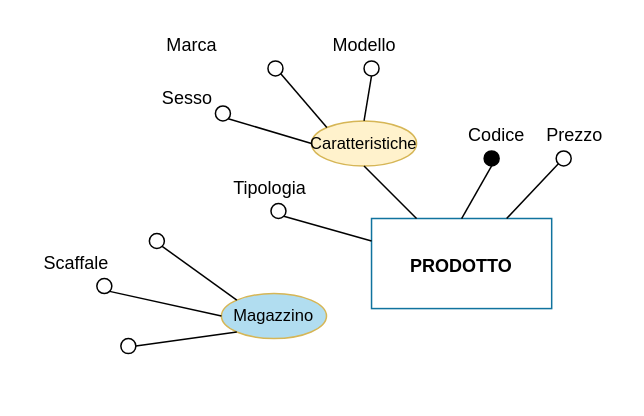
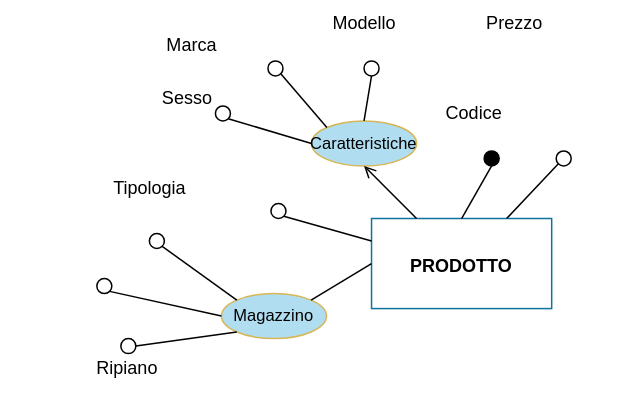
  <mxCell id="0" />
  <mxCell id="1" parent="0" />
  <mxCell id="2" value="&lt;b&gt;&lt;font style=&quot;font-size: 12px&quot;&gt;PRODOTTO&lt;/font&gt;&lt;/b&gt;" style="whiteSpace=wrap;html=1;align=center;fontSize=15;fillColor=#ffffff;strokeColor=#10739e;" parent="1" vertex="1"><mxGeometry x="247" y="145" width="120" height="60" as="geometry" /></mxCell>
  <mxCell id="3" value="" style="ellipse;whiteSpace=wrap;html=1;align=center;fontSize=15;fillColor=#FFFFFF;" parent="1" vertex="1"><mxGeometry x="370" y="100" width="10" height="10" as="geometry" /></mxCell>
- <mxCell id="4" value="Prezzo" style="text;html=1;align=center;verticalAlign=middle;resizable=0;points=[];autosize=1;" parent="1" vertex="1"><mxGeometry x="357" y="80" width="50" height="20" as="geometry" /></mxCell>
- <mxCell id="5" value="Codice" style="text;html=1;align=center;verticalAlign=middle;resizable=0;points=[];autosize=1;" parent="1" vertex="1"><mxGeometry x="305" y="80" width="50" height="20" as="geometry" /></mxCell>
+ <mxCell id="4" value="Prezzo" style="text;html=1;align=center;verticalAlign=middle;resizable=0;points=[];autosize=1;" parent="1" vertex="1"><mxGeometry x="317" y="5" width="50" height="20" as="geometry" /></mxCell>
+ <mxCell id="5" value="Codice" style="text;html=1;align=center;verticalAlign=middle;resizable=0;points=[];autosize=1;" parent="1" vertex="1"><mxGeometry x="290" y="65" width="50" height="20" as="geometry" /></mxCell>
  <mxCell id="6" value="" style="endArrow=none;html=1;rounded=0;exitX=0.75;exitY=0;exitDx=0;exitDy=0;entryX=0;entryY=1;entryDx=0;entryDy=0;" parent="1" source="2" target="3" edge="1"><mxGeometry relative="1" as="geometry"><mxPoint x="340" y="20" as="sourcePoint" /><mxPoint x="500" y="20" as="targetPoint" /></mxGeometry></mxCell>
  <mxCell id="7" value="" style="ellipse;whiteSpace=wrap;html=1;align=center;fontSize=15;fillColor=#000000;" parent="1" vertex="1"><mxGeometry x="322" y="100" width="10" height="10" as="geometry" /></mxCell>
  <mxCell id="8" value="" style="endArrow=none;html=1;rounded=0;exitX=0.5;exitY=0;exitDx=0;exitDy=0;entryX=0.5;entryY=1;entryDx=0;entryDy=0;" parent="1" source="2" target="7" edge="1"><mxGeometry relative="1" as="geometry"><mxPoint x="325" y="140" as="sourcePoint" /><mxPoint x="480" y="45" as="targetPoint" /></mxGeometry></mxCell>
- <mxCell id="9" value="&lt;font style=&quot;font-size: 11px&quot;&gt;Caratteristiche&lt;/font&gt;" style="ellipse;whiteSpace=wrap;html=1;align=center;fontSize=12;fillColor=#fff2cc;strokeColor=#d6b656;" parent="1" vertex="1"><mxGeometry x="207" y="80" width="70" height="30" as="geometry" /></mxCell>
+ <mxCell id="9" value="&lt;font style=&quot;font-size: 11px&quot;&gt;Caratteristiche&lt;/font&gt;" style="ellipse;whiteSpace=wrap;html=1;align=center;fontSize=12;fillColor=#b1ddf0;strokeColor=#d6b656;" parent="1" vertex="1"><mxGeometry x="207" y="80" width="70" height="30" as="geometry" /></mxCell>
  <mxCell id="10" value="Marca" style="text;html=1;align=center;verticalAlign=middle;resizable=0;points=[];autosize=1;" parent="1" vertex="1"><mxGeometry x="102" y="20" width="50" height="20" as="geometry" /></mxCell>
- <mxCell id="11" value="Modello" style="text;html=1;align=center;verticalAlign=middle;resizable=0;points=[];autosize=1;" parent="1" vertex="1"><mxGeometry x="212" y="20" width="60" height="20" as="geometry" /></mxCell>
+ <mxCell id="11" value="Modello" style="text;html=1;align=center;verticalAlign=middle;resizable=0;points=[];autosize=1;" parent="1" vertex="1"><mxGeometry x="212" y="5" width="60" height="20" as="geometry" /></mxCell>
  <mxCell id="12" value="" style="ellipse;whiteSpace=wrap;html=1;align=center;fontSize=15;fillColor=#FFFFFF;" parent="1" vertex="1"><mxGeometry x="143" y="70" width="10" height="10" as="geometry" /></mxCell>
  <mxCell id="13" value="" style="ellipse;whiteSpace=wrap;html=1;align=center;fontSize=15;fillColor=#FFFFFF;" parent="1" vertex="1"><mxGeometry x="242" y="40" width="10" height="10" as="geometry" /></mxCell>
- <mxCell id="14" value="" style="endArrow=none;html=1;rounded=0;entryX=0.5;entryY=1;entryDx=0;entryDy=0;exitX=0.25;exitY=0;exitDx=0;exitDy=0;" parent="1" source="2" target="9" edge="1"><mxGeometry relative="1" as="geometry"><mxPoint x="277" y="115" as="sourcePoint" /><mxPoint x="307" y="115" as="targetPoint" /></mxGeometry></mxCell>
+ <mxCell id="14" value="" style="endArrow=open;html=1;rounded=0;entryX=0.5;entryY=1;entryDx=0;entryDy=0;exitX=0.25;exitY=0;exitDx=0;exitDy=0;" parent="1" source="2" target="9" edge="1"><mxGeometry relative="1" as="geometry"><mxPoint x="277" y="115" as="sourcePoint" /><mxPoint x="307" y="115" as="targetPoint" /></mxGeometry></mxCell>
  <mxCell id="15" value="" style="endArrow=none;html=1;rounded=0;exitX=0.5;exitY=0;exitDx=0;exitDy=0;entryX=0.5;entryY=1;entryDx=0;entryDy=0;" parent="1" source="9" target="13" edge="1"><mxGeometry relative="1" as="geometry"><mxPoint x="224" y="105" as="sourcePoint" /><mxPoint x="384" y="105" as="targetPoint" /></mxGeometry></mxCell>
  <mxCell id="16" value="" style="endArrow=none;html=1;rounded=0;exitX=0;exitY=0.5;exitDx=0;exitDy=0;entryX=1;entryY=1;entryDx=0;entryDy=0;" parent="1" source="9" target="12" edge="1"><mxGeometry relative="1" as="geometry"><mxPoint x="224" y="105" as="sourcePoint" /><mxPoint x="170" y="75" as="targetPoint" /></mxGeometry></mxCell>
  <mxCell id="17" value="Sesso" style="text;html=1;align=center;verticalAlign=middle;resizable=0;points=[];autosize=1;" parent="1" vertex="1"><mxGeometry x="99" y="55" width="50" height="20" as="geometry" /></mxCell>
  <mxCell id="18" value="" style="ellipse;whiteSpace=wrap;html=1;align=center;fontSize=15;fillColor=#FFFFFF;" parent="1" vertex="1"><mxGeometry x="178" y="40" width="10" height="10" as="geometry" /></mxCell>
  <mxCell id="19" value="" style="endArrow=none;html=1;rounded=0;exitX=0;exitY=0;exitDx=0;exitDy=0;entryX=1;entryY=1;entryDx=0;entryDy=0;" parent="1" source="9" target="18" edge="1"><mxGeometry relative="1" as="geometry"><mxPoint x="290" y="225" as="sourcePoint" /><mxPoint x="210" y="55" as="targetPoint" /></mxGeometry></mxCell>
  <mxCell id="20" value="&lt;span style=&quot;font-size: 11px&quot;&gt;Magazzino&lt;/span&gt;" style="ellipse;whiteSpace=wrap;html=1;align=center;fontSize=12;fillColor=#b1ddf0;strokeColor=#d6b656;" parent="1" vertex="1"><mxGeometry x="147" y="195" width="70" height="30" as="geometry" /></mxCell>
+ <mxCell id="21" value="" style="endArrow=none;html=1;rounded=0;entryX=1;entryY=0;entryDx=0;entryDy=0;exitX=0;exitY=0.5;exitDx=0;exitDy=0;" parent="1" source="2" target="20" edge="1"><mxGeometry relative="1" as="geometry"><mxPoint x="287" y="155" as="sourcePoint" /><mxPoint x="252" y="120" as="targetPoint" /></mxGeometry></mxCell>
  <mxCell id="22" value="" style="ellipse;whiteSpace=wrap;html=1;align=center;fontSize=15;fillColor=#FFFFFF;" parent="1" vertex="1"><mxGeometry x="80" y="225" width="10" height="10" as="geometry" /></mxCell>
- <mxCell id="24" value="Scaffale" style="text;html=1;align=center;verticalAlign=middle;resizable=0;points=[];autosize=1;" parent="1" vertex="1"><mxGeometry x="20" y="165" width="60" height="20" as="geometry" /></mxCell>
+ <mxCell id="23" value="Ripiano" style="text;html=1;align=center;verticalAlign=middle;resizable=0;points=[];autosize=1;" parent="1" vertex="1"><mxGeometry x="54" y="235" width="60" height="20" as="geometry" /></mxCell>
  <mxCell id="25" value="" style="ellipse;whiteSpace=wrap;html=1;align=center;fontSize=15;fillColor=#FFFFFF;" parent="1" vertex="1"><mxGeometry x="64" y="185" width="10" height="10" as="geometry" /></mxCell>
  <mxCell id="26" value="" style="endArrow=none;html=1;rounded=0;exitX=0;exitY=0.5;exitDx=0;exitDy=0;entryX=1;entryY=1;entryDx=0;entryDy=0;" parent="1" source="20" target="25" edge="1"><mxGeometry relative="1" as="geometry"><mxPoint x="128" y="210" as="sourcePoint" /><mxPoint x="91" y="190" as="targetPoint" /></mxGeometry></mxCell>
  <mxCell id="27" value="" style="ellipse;whiteSpace=wrap;html=1;align=center;fontSize=15;fillColor=#FFFFFF;" parent="1" vertex="1"><mxGeometry x="99" y="155" width="10" height="10" as="geometry" /></mxCell>
  <mxCell id="28" value="" style="endArrow=none;html=1;rounded=0;exitX=0;exitY=0;exitDx=0;exitDy=0;entryX=1;entryY=1;entryDx=0;entryDy=0;" parent="1" source="20" target="27" edge="1"><mxGeometry relative="1" as="geometry"><mxPoint x="157" y="220" as="sourcePoint" /><mxPoint x="110" y="175" as="targetPoint" /></mxGeometry></mxCell>
  <mxCell id="29" value="" style="endArrow=none;html=1;rounded=0;exitX=0;exitY=1;exitDx=0;exitDy=0;entryX=1;entryY=0.5;entryDx=0;entryDy=0;" parent="1" source="20" target="22" edge="1"><mxGeometry relative="1" as="geometry"><mxPoint x="167" y="230" as="sourcePoint" /><mxPoint x="92.536" y="213.536" as="targetPoint" /></mxGeometry></mxCell>
  <mxCell id="30" value="" style="ellipse;whiteSpace=wrap;html=1;align=center;fontSize=15;fillColor=#FFFFFF;" vertex="1" parent="1"><mxGeometry x="180" y="135" width="10" height="10" as="geometry" /></mxCell>
- <mxCell id="31" value="Tipologia" style="text;html=1;align=center;verticalAlign=middle;resizable=0;points=[];autosize=1;" vertex="1" parent="1"><mxGeometry x="149" y="115" width="60" height="20" as="geometry" /></mxCell>
+ <mxCell id="31" value="Tipologia" style="text;html=1;align=center;verticalAlign=middle;resizable=0;points=[];autosize=1;" vertex="1" parent="1"><mxGeometry x="69" y="115" width="60" height="20" as="geometry" /></mxCell>
  <mxCell id="32" value="" style="endArrow=none;html=1;rounded=0;exitX=0;exitY=0.25;exitDx=0;exitDy=0;entryX=1;entryY=1;entryDx=0;entryDy=0;" edge="1" target="30" parent="1" source="2"><mxGeometry relative="1" as="geometry"><mxPoint x="-36" y="100" as="sourcePoint" /><mxPoint x="181" y="160" as="targetPoint" /></mxGeometry></mxCell>
